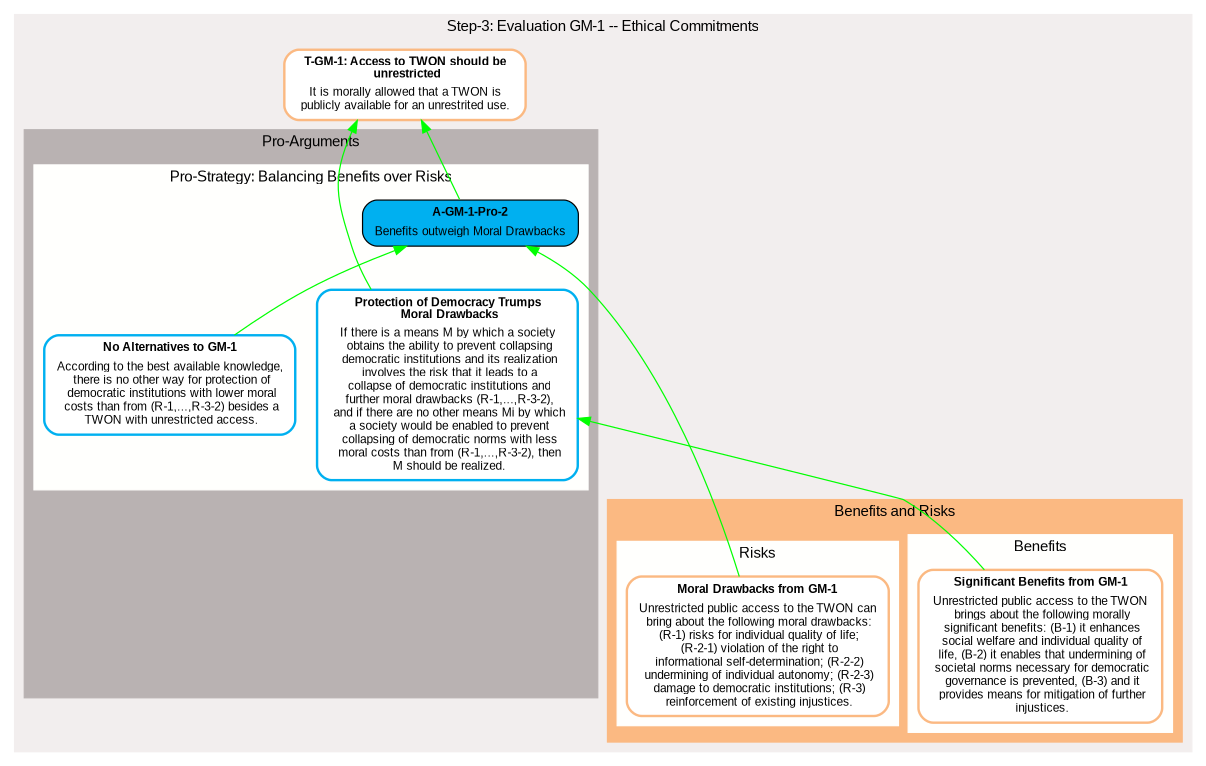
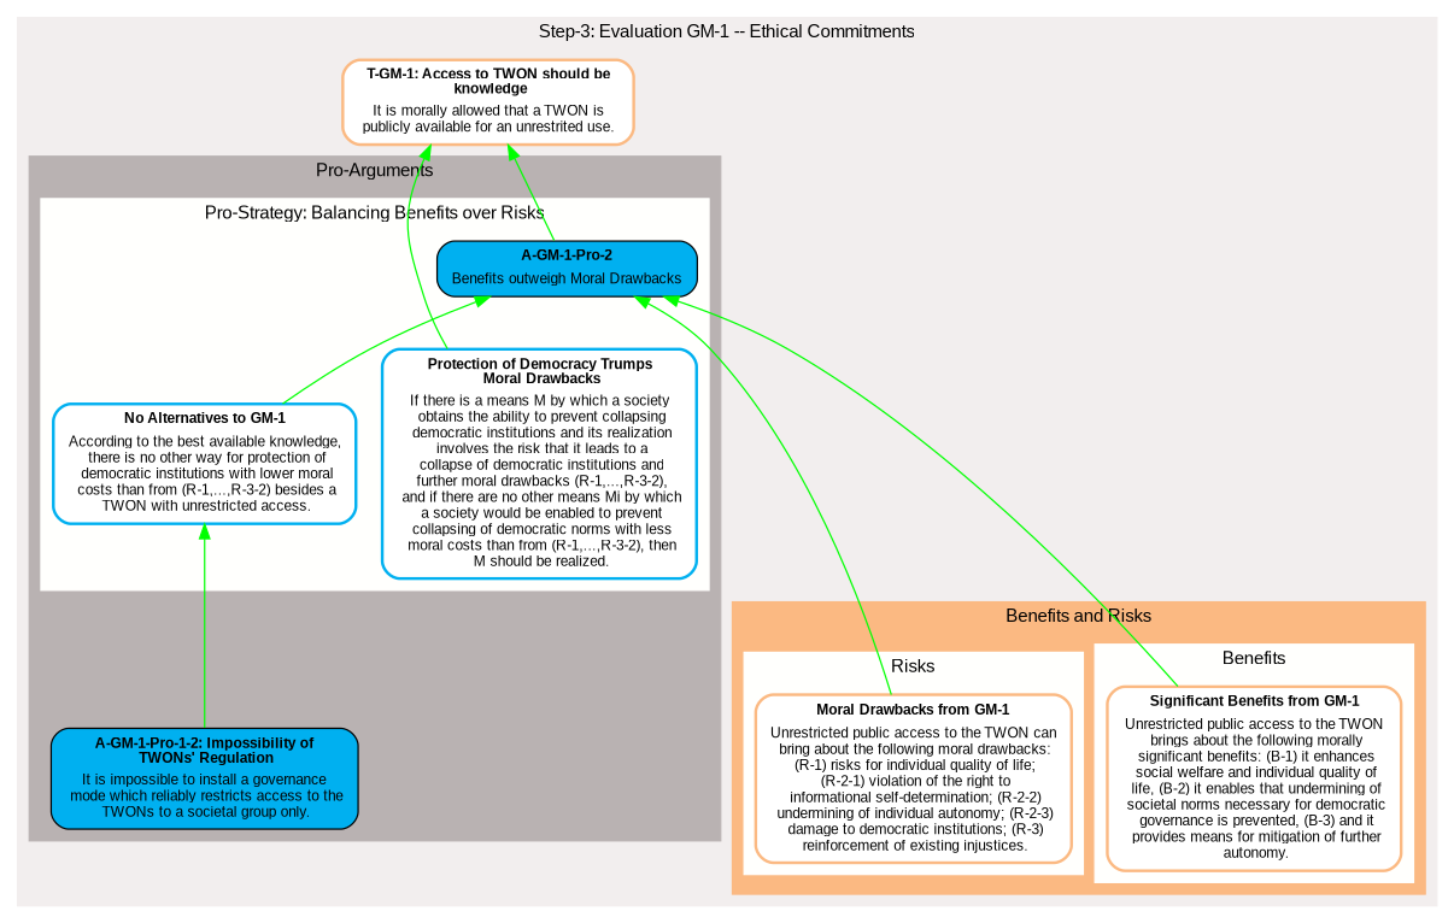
  digraph {
    concentrate=false
    rankdir=BT
    node [color="#FBB982" fillcolor=white fontcolor="#000000" labelfontcolor=white margin="0.11,0.055" shape=box style="filled,rounded,bold" type="statement-map-node"]
    edge [arrowsize=1 color="#00ff00" penwidth=1 type=support]
-   n1 [label=<<TABLE WIDTH="0" ALIGN="CENTER" BORDER="0" CELLSPACING="0"><TR><TD WIDTH="0" ALIGN="TEXT" BALIGN="CENTER"><FONT FACE="arial" POINT-SIZE="10" COLOR="#000000"><B>Significant&#x20;Benefits&#x20;from&#x20;GM-1</B></FONT></TD></TR><TR><TD ALIGN="TEXT" WIDTH="0" BALIGN="CENTER"><FONT FACE="arial" POINT-SIZE="10" COLOR="#000000">Unrestricted&#x20;public&#x20;access&#x20;to&#x20;the&#x20;TWON<BR/>&#x20;brings&#x20;about&#x20;the&#x20;following&#x20;morally<BR/>&#x20;significant&#x20;benefits&#x3A;&#x20;&#x28;B-1&#x29;&#x20;it&#x20;enhances<BR/>&#x20;social&#x20;welfare&#x20;and&#x20;individual&#x20;quality&#x20;of<BR/>&#x20;life&#x2C;&#x20;&#x28;B-2&#x29;&#x20;it&#x20;enables&#x20;that&#x20;undermining&#x20;of<BR/>&#x20;societal&#x20;norms&#x20;necessary&#x20;for&#x20;democratic<BR/>&#x20;governance&#x20;is&#x20;prevented&#x2C;&#x20;&#x28;B-3&#x29;&#x20;and&#x20;it<BR/>&#x20;provides&#x20;means&#x20;for&#x20;mitigation&#x20;of&#x20;further<BR/>&#x20;injustices.</FONT></TD></TR></TABLE>>]
+   n1 [label=<<TABLE WIDTH="0" ALIGN="CENTER" BORDER="0" CELLSPACING="0"><TR><TD WIDTH="0" ALIGN="TEXT" BALIGN="CENTER"><FONT FACE="arial" POINT-SIZE="10" COLOR="#000000"><B>Significant&#x20;Benefits&#x20;from&#x20;GM-1</B></FONT></TD></TR><TR><TD ALIGN="TEXT" WIDTH="0" BALIGN="CENTER"><FONT FACE="arial" POINT-SIZE="10" COLOR="#000000">Unrestricted&#x20;public&#x20;access&#x20;to&#x20;the&#x20;TWON<BR/>&#x20;brings&#x20;about&#x20;the&#x20;following&#x20;morally<BR/>&#x20;significant&#x20;benefits&#x3A;&#x20;&#x28;B-1&#x29;&#x20;it&#x20;enhances<BR/>&#x20;social&#x20;welfare&#x20;and&#x20;individual&#x20;quality&#x20;of<BR/>&#x20;life&#x2C;&#x20;&#x28;B-2&#x29;&#x20;it&#x20;enables&#x20;that&#x20;undermining&#x20;of<BR/>&#x20;societal&#x20;norms&#x20;necessary&#x20;for&#x20;democratic<BR/>&#x20;governance&#x20;is&#x20;prevented&#x2C;&#x20;&#x28;B-3&#x29;&#x20;and&#x20;it<BR/>&#x20;provides&#x20;means&#x20;for&#x20;mitigation&#x20;of&#x20;further<BR/>&#x20;autonomy.</FONT></TD></TR></TABLE>>]
    n2 [label=<<TABLE WIDTH="0" ALIGN="CENTER" BORDER="0" CELLSPACING="0"><TR><TD WIDTH="0" ALIGN="TEXT" BALIGN="CENTER"><FONT FACE="arial" POINT-SIZE="10" COLOR="#000000"><B>Moral&#x20;Drawbacks&#x20;from&#x20;GM-1</B></FONT></TD></TR><TR><TD ALIGN="TEXT" WIDTH="0" BALIGN="CENTER"><FONT FACE="arial" POINT-SIZE="10" COLOR="#000000">Unrestricted&#x20;public&#x20;access&#x20;to&#x20;the&#x20;TWON&#x20;can<BR/>&#x20;bring&#x20;about&#x20;the&#x20;following&#x20;moral&#x20;drawbacks&#x3A;<BR/>&#x20;&#x28;R-1&#x29;&#x20;risks&#x20;for&#x20;individual&#x20;quality&#x20;of&#x20;life&#x3B;<BR/>&#x20;&#x28;R-2-1&#x29;&#x20;violation&#x20;of&#x20;the&#x20;right&#x20;to<BR/>&#x20;informational&#x20;self-determination&#x3B;&#x20;&#x28;R-2-2&#x29;<BR/>&#x20;undermining&#x20;of&#x20;individual&#x20;autonomy&#x3B;&#x20;&#x28;R-2-3&#x29;<BR/>&#x20;damage&#x20;to&#x20;democratic&#x20;institutions&#x3B;&#x20;&#x28;R-3&#x29;<BR/>&#x20;reinforcement&#x20;of&#x20;existing&#x20;injustices.</FONT></TD></TR></TABLE>>]
    n3 [color="#00B0F0" label=<<TABLE WIDTH="0" ALIGN="CENTER" BORDER="0" CELLSPACING="0"><TR><TD WIDTH="0" ALIGN="TEXT" BALIGN="CENTER"><FONT FACE="arial" POINT-SIZE="10" COLOR="#000000"><B>Protection&#x20;of&#x20;Democracy&#x20;Trumps<BR/>&#x20;Moral&#x20;Drawbacks</B></FONT></TD></TR><TR><TD ALIGN="TEXT" WIDTH="0" BALIGN="CENTER"><FONT FACE="arial" POINT-SIZE="10" COLOR="#000000">If&#x20;there&#x20;is&#x20;a&#x20;means&#x20;M&#x20;by&#x20;which&#x20;a&#x20;society<BR/>&#x20;obtains&#x20;the&#x20;ability&#x20;to&#x20;prevent&#x20;collapsing<BR/>&#x20;democratic&#x20;institutions&#x20;and&#x20;its&#x20;realization<BR/>&#x20;involves&#x20;the&#x20;risk&#x20;that&#x20;it&#x20;leads&#x20;to&#x20;a<BR/>&#x20;collapse&#x20;of&#x20;democratic&#x20;institutions&#x20;and<BR/>&#x20;further&#x20;moral&#x20;drawbacks&#x20;&#x28;R-1&#x2C;...&#x2C;R-3-2&#x29;&#x2C;<BR/>&#x20;and&#x20;if&#x20;there&#x20;are&#x20;no&#x20;other&#x20;means&#x20;Mi&#x20;by&#x20;which<BR/>&#x20;a&#x20;society&#x20;would&#x20;be&#x20;enabled&#x20;to&#x20;prevent<BR/>&#x20;collapsing&#x20;of&#x20;democratic&#x20;norms&#x20;with&#x20;less<BR/>&#x20;moral&#x20;costs&#x20;than&#x20;from&#x20;&#x28;R-1&#x2C;...&#x2C;R-3-2&#x29;&#x2C;&#x20;then<BR/>&#x20;M&#x20;should&#x20;be&#x20;realized.</FONT></TD></TR></TABLE>>]
    n4 [color="#00B0F0" label=<<TABLE WIDTH="0" ALIGN="CENTER" BORDER="0" CELLSPACING="0"><TR><TD WIDTH="0" ALIGN="TEXT" BALIGN="CENTER"><FONT FACE="arial" POINT-SIZE="10" COLOR="#000000"><B>No&#x20;Alternatives&#x20;to&#x20;GM-1</B></FONT></TD></TR><TR><TD ALIGN="TEXT" WIDTH="0" BALIGN="CENTER"><FONT FACE="arial" POINT-SIZE="10" COLOR="#000000">According&#x20;to&#x20;the&#x20;best&#x20;available&#x20;knowledge&#x2C;<BR/>&#x20;there&#x20;is&#x20;no&#x20;other&#x20;way&#x20;for&#x20;protection&#x20;of<BR/>&#x20;democratic&#x20;institutions&#x20;with&#x20;lower&#x20;moral<BR/>&#x20;costs&#x20;than&#x20;from&#x20;&#x28;R-1&#x2C;...&#x2C;R-3-2&#x29;&#x20;besides&#x20;a<BR/>&#x20;TWON&#x20;with&#x20;unrestricted&#x20;access.</FONT></TD></TR></TABLE>>]
    n5 [fillcolor="#00B0F0" label=<<TABLE WIDTH="0" ALIGN="CENTER" BORDER="0" CELLSPACING="0"><TR><TD WIDTH="0" ALIGN="TEXT" BALIGN="CENTER"><FONT FACE="arial" POINT-SIZE="10" COLOR="#000000"><B>A-GM-1-Pro-2</B></FONT></TD></TR><TR><TD ALIGN="TEXT" WIDTH="0" BALIGN="CENTER"><FONT FACE="arial" POINT-SIZE="10" COLOR="#000000">Benefits&#x20;outweigh&#x20;Moral&#x20;Drawbacks</FONT></TD></TR></TABLE>> style="filled, rounded" type="argument-map-node" color="" labelfontcolor=""]
-   n7 [label=<<TABLE WIDTH="0" ALIGN="CENTER" BORDER="0" CELLSPACING="0"><TR><TD WIDTH="0" ALIGN="TEXT" BALIGN="CENTER"><FONT FACE="arial" POINT-SIZE="10" COLOR="#000000"><B>T-GM-1&#x3A;&#x20;Access&#x20;to&#x20;TWON&#x20;should&#x20;be<BR/>&#x20;unrestricted</B></FONT></TD></TR><TR><TD ALIGN="TEXT" WIDTH="0" BALIGN="CENTER"><FONT FACE="arial" POINT-SIZE="10" COLOR="#000000">It&#x20;is&#x20;morally&#x20;allowed&#x20;that&#x20;a&#x20;TWON&#x20;is<BR/>&#x20;publicly&#x20;available&#x20;for&#x20;an&#x20;unrestrited&#x20;use.&#x20;</FONT></TD></TR></TABLE>>]
+   n6 [fillcolor="#00B0F0" label=<<TABLE WIDTH="0" ALIGN="CENTER" BORDER="0" CELLSPACING="0"><TR><TD WIDTH="0" ALIGN="TEXT" BALIGN="CENTER"><FONT FACE="arial" POINT-SIZE="10" COLOR="#000000"><B>A-GM-1-Pro-1-2&#x3A;&#x20;Impossibility&#x20;of<BR/>&#x20;TWONs&#x27;&#x20;Regulation</B></FONT></TD></TR><TR><TD ALIGN="TEXT" WIDTH="0" BALIGN="CENTER"><FONT FACE="arial" POINT-SIZE="10" COLOR="#000000">It&#x20;is&#x20;impossible&#x20;to&#x20;install&#x20;a&#x20;governance<BR/>&#x20;mode&#x20;which&#x20;reliably&#x20;restricts&#x20;access&#x20;to&#x20;the<BR/>&#x20;TWONs&#x20;to&#x20;a&#x20;societal&#x20;group&#x20;only.</FONT></TD></TR></TABLE>> style="filled, rounded" type="argument-map-node" color="" labelfontcolor=""]
+   n7 [label=<<TABLE WIDTH="0" ALIGN="CENTER" BORDER="0" CELLSPACING="0"><TR><TD WIDTH="0" ALIGN="TEXT" BALIGN="CENTER"><FONT FACE="arial" POINT-SIZE="10" COLOR="#000000"><B>T-GM-1&#x3A;&#x20;Access&#x20;to&#x20;TWON&#x20;should&#x20;be<BR/>&#x20;knowledge</B></FONT></TD></TR><TR><TD ALIGN="TEXT" WIDTH="0" BALIGN="CENTER"><FONT FACE="arial" POINT-SIZE="10" COLOR="#000000">It&#x20;is&#x20;morally&#x20;allowed&#x20;that&#x20;a&#x20;TWON&#x20;is<BR/>&#x20;publicly&#x20;available&#x20;for&#x20;an&#x20;unrestrited&#x20;use.&#x20;</FONT></TD></TR></TABLE>>]
    subgraph cluster_1 {
      color="#f2eeee"
      label=<<FONT FACE="arial" POINT-SIZE="12" COLOR="#000000">Step-3&#x3A;&#x20;Evaluation&#x20;GM-1&#x20;--&#x20;Ethical&#x20;Commitments</FONT>>
      labelloc=b
      style=filled
      n7
      subgraph cluster_2 {
        color="#FBB982"
        label=<<FONT FACE="arial" POINT-SIZE="12" COLOR="#000000">Benefits&#x20;and&#x20;Risks</FONT>>
        labelloc=b
        style=filled
        subgraph cluster_3 {
          color="#fffffd"
          label=<<FONT FACE="arial" POINT-SIZE="12" COLOR="#000000">Benefits</FONT>>
          labelloc=b
          style=filled
          n1
        }
        subgraph cluster_4 {
          color="#fffffd"
          label=<<FONT FACE="arial" POINT-SIZE="12" COLOR="#000000">Risks</FONT>>
          labelloc=b
          style=filled
          n2
        }
      }
      subgraph cluster_5 {
        color="#b9b2b2"
        label=<<FONT FACE="arial" POINT-SIZE="12" COLOR="#000000">Pro-Arguments</FONT>>
        labelloc=b
        style=filled
+       n6
        subgraph cluster_6 {
          color="#fffffd"
          label=<<FONT FACE="arial" POINT-SIZE="12" COLOR="#000000">Pro-Strategy&#x3A;&#x20;Balancing&#x20;Benefits&#x20;over&#x20;Risks</FONT>>
          labelloc=b
          style=filled
          n3
          n4
          n5
        }
      }
    }
-   n1 -> n3
+   n1 -> n5
    n2 -> n5
    n3 -> n7
    n4 -> n5
    n5 -> n7
+   n6 -> n4
  }
